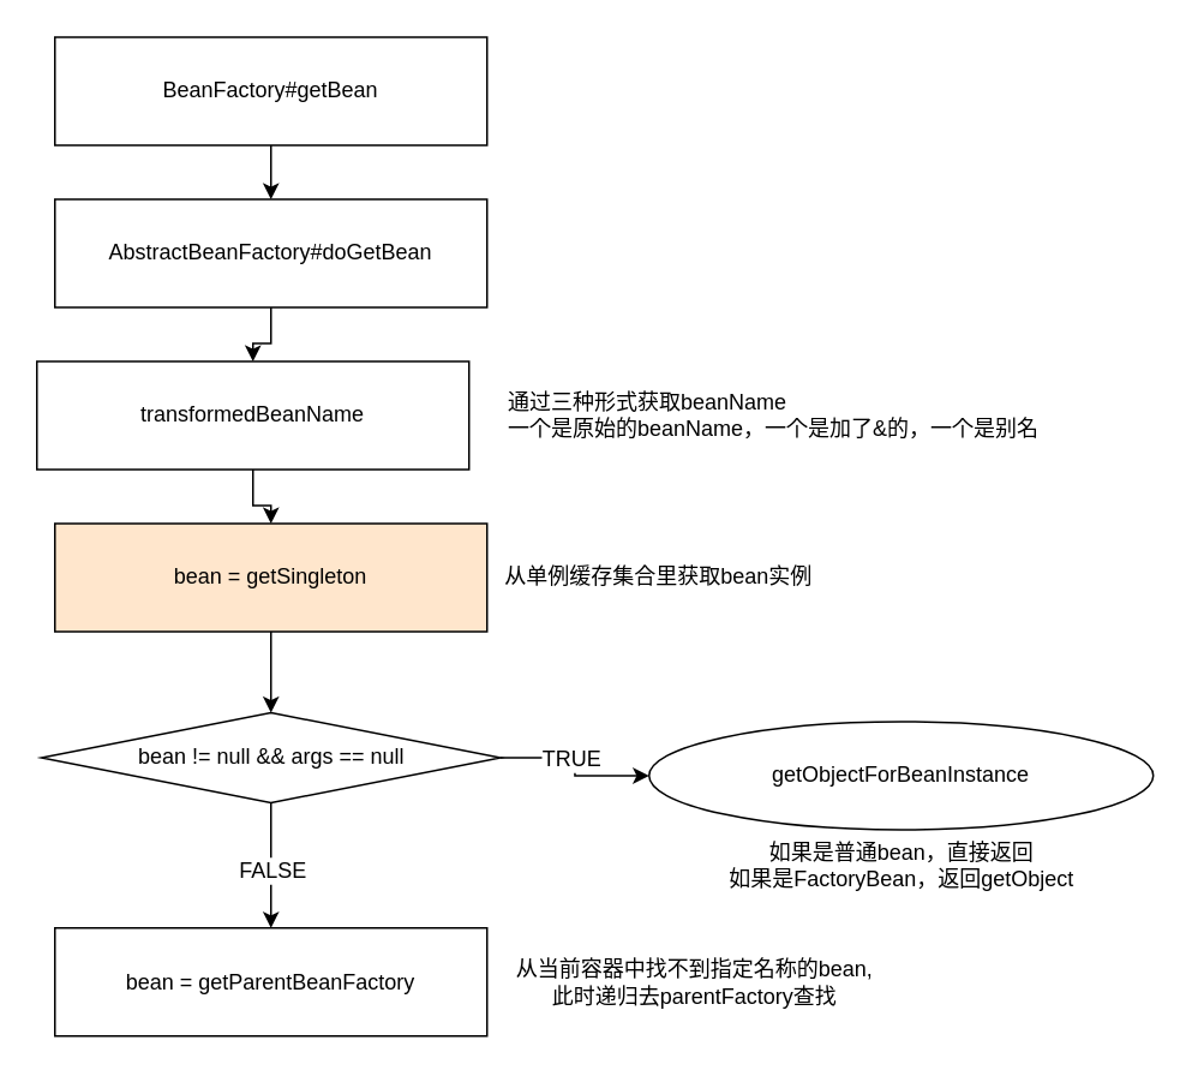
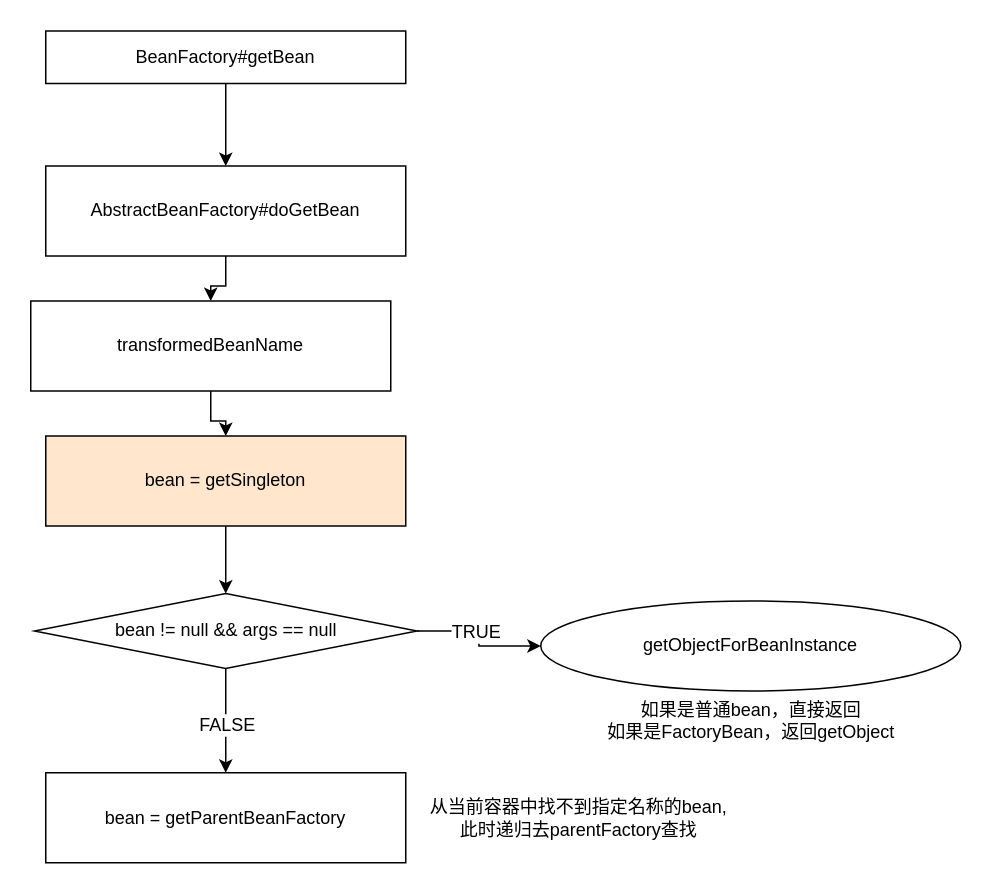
  <mxCell id="0" />
  <mxCell id="1" parent="0" />
  <mxCell id="2" value="" style="edgeStyle=orthogonalEdgeStyle;rounded=0;orthogonalLoop=1;jettySize=auto;html=1;" parent="1" source="3" target="5" edge="1"><mxGeometry relative="1" as="geometry" /></mxCell>
- <mxCell id="3" value="BeanFactory#getBean" style="rounded=0;whiteSpace=wrap;html=1;" parent="1" vertex="1"><mxGeometry x="30" y="20" width="240" height="60" as="geometry" /></mxCell>
+ <mxCell id="3" value="BeanFactory#getBean" style="rounded=0;whiteSpace=wrap;html=1;" parent="1" vertex="1"><mxGeometry x="30" y="20" width="240" height="35" as="geometry" /></mxCell>
  <mxCell id="4" value="" style="edgeStyle=orthogonalEdgeStyle;rounded=0;orthogonalLoop=1;jettySize=auto;html=1;" parent="1" source="5" target="7" edge="1"><mxGeometry relative="1" as="geometry" /></mxCell>
  <mxCell id="5" value="AbstractBeanFactory#doGetBean" style="rounded=0;whiteSpace=wrap;html=1;" parent="1" vertex="1"><mxGeometry x="30" y="110" width="240" height="60" as="geometry" /></mxCell>
  <mxCell id="6" value="" style="edgeStyle=orthogonalEdgeStyle;rounded=0;orthogonalLoop=1;jettySize=auto;html=1;" parent="1" source="7" target="9" edge="1"><mxGeometry relative="1" as="geometry" /></mxCell>
  <mxCell id="7" value="transformedBeanName" style="rounded=0;whiteSpace=wrap;html=1;" parent="1" vertex="1"><mxGeometry x="20" y="200" width="240" height="60" as="geometry" /></mxCell>
  <mxCell id="8" value="" style="edgeStyle=orthogonalEdgeStyle;rounded=0;orthogonalLoop=1;jettySize=auto;html=1;entryX=0.5;entryY=0;entryDx=0;entryDy=0;" parent="1" source="9" target="14" edge="1"><mxGeometry relative="1" as="geometry"><mxPoint x="150" y="390" as="targetPoint" /></mxGeometry></mxCell>
  <mxCell id="9" value="bean = getSingleton" style="rounded=0;whiteSpace=wrap;html=1;fillColor=#ffe6cc;" parent="1" vertex="1"><mxGeometry x="30" y="290" width="240" height="60" as="geometry" /></mxCell>
  <mxCell id="10" value="" style="edgeStyle=orthogonalEdgeStyle;rounded=0;orthogonalLoop=1;jettySize=auto;html=1;entryX=0;entryY=0.5;entryDx=0;entryDy=0;" parent="1" source="14" target="15" edge="1"><mxGeometry relative="1" as="geometry"><mxPoint x="385" y="430" as="targetPoint" /></mxGeometry></mxCell>
  <mxCell id="11" value="TRUE" style="text;html=1;align=center;verticalAlign=middle;resizable=0;points=[];labelBackgroundColor=#ffffff;" vertex="1" connectable="0" parent="10"><mxGeometry x="-0.177" relative="1" as="geometry"><mxPoint x="1" as="offset" /></mxGeometry></mxCell>
  <mxCell id="12" value="" style="edgeStyle=orthogonalEdgeStyle;rounded=0;orthogonalLoop=1;jettySize=auto;html=1;" edge="1" parent="1" source="14" target="16"><mxGeometry relative="1" as="geometry" /></mxCell>
  <mxCell id="13" value="FALSE" style="text;html=1;align=center;verticalAlign=middle;resizable=0;points=[];labelBackgroundColor=#ffffff;" vertex="1" connectable="0" parent="12"><mxGeometry x="0.242" relative="1" as="geometry"><mxPoint y="-6" as="offset" /></mxGeometry></mxCell>
  <mxCell id="14" value="&lt;span&gt;bean != null &amp;amp;&amp;amp; args == null&lt;/span&gt;" style="rhombus;whiteSpace=wrap;html=1;strokeColor=#000000;fillColor=#ffffff;" parent="1" vertex="1"><mxGeometry x="22.5" y="395" width="255" height="50" as="geometry" /></mxCell>
  <mxCell id="15" value="getObjectForBeanInstance&lt;br&gt;" style="ellipse;whiteSpace=wrap;html=1;" parent="1" vertex="1"><mxGeometry x="360" y="400" width="280" height="60" as="geometry" /></mxCell>
  <mxCell id="16" value="bean = getParentBeanFactory" style="rounded=0;whiteSpace=wrap;html=1;" vertex="1" parent="1"><mxGeometry x="30" y="514.5" width="240" height="60" as="geometry" /></mxCell>
  <mxCell id="17" value="从当前容器中找不到指定名称的bean,&lt;br&gt;此时递归去parentFactory查找" style="text;html=1;align=center;verticalAlign=middle;resizable=0;points=[];autosize=1;" vertex="1" parent="1"><mxGeometry x="280" y="529.5" width="210" height="30" as="geometry" /></mxCell>
  <mxCell id="18" value="&lt;h1 style=&quot;white-space: normal ; font-size: 16px&quot;&gt;&lt;br&gt;&lt;/h1&gt;" style="text;html=1;align=left;verticalAlign=middle;resizable=0;points=[];autosize=1;" vertex="1" parent="1"><mxGeometry x="408" y="479" width="20" height="40" as="geometry" /></mxCell>
  <mxCell id="19" value="&lt;div&gt;如果是普通bean，直接返回&lt;/div&gt;&lt;div&gt;如果是FactoryBean，返回getObject&lt;/div&gt;" style="text;html=1;align=center;verticalAlign=middle;resizable=0;points=[];autosize=1;" vertex="1" parent="1"><mxGeometry x="395" y="465" width="210" height="30" as="geometry" /></mxCell>
- <mxCell id="20" value="通过三种形式获取beanName&lt;br&gt;一个是原始的beanName，一个是加了&amp;amp;的，一个是别名" style="text;html=1;align=left;verticalAlign=middle;resizable=0;points=[];autosize=1;" vertex="1" parent="1"><mxGeometry x="280" y="215" width="310" height="30" as="geometry" /></mxCell>
- <mxCell id="21" value="从单例缓存集合里获取bean实例" style="text;html=1;align=center;verticalAlign=middle;resizable=0;points=[];autosize=1;" vertex="1" parent="1"><mxGeometry x="270" y="310" width="190" height="20" as="geometry" /></mxCell>
